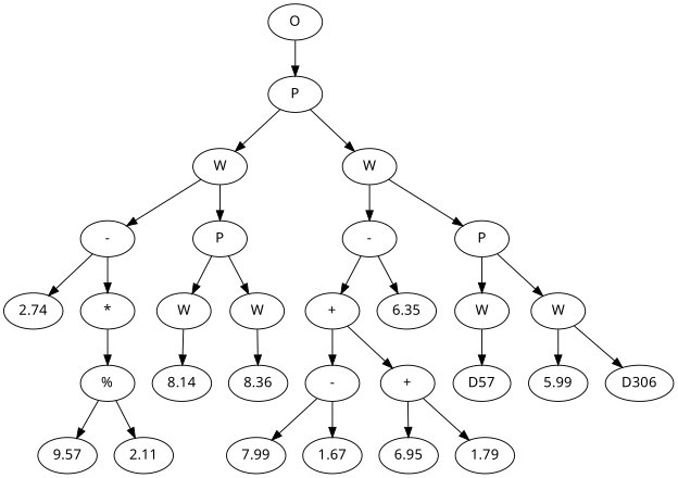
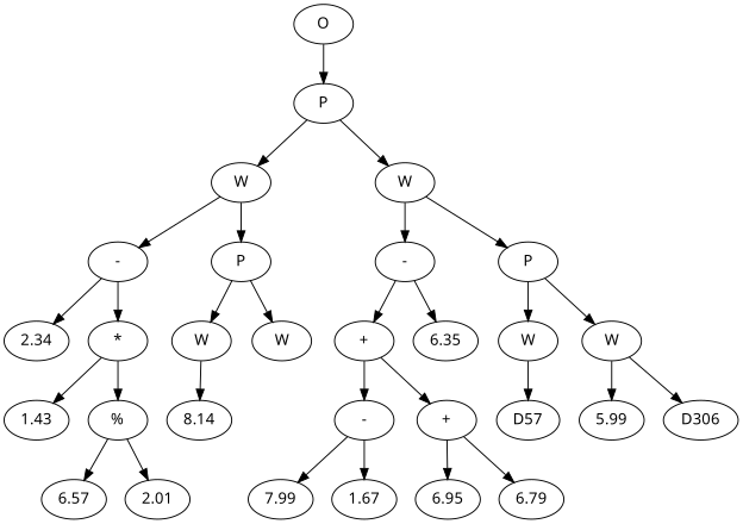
  digraph {
    fontname="Noto Sans"
    node [fontname="Noto Sans"]
    edge [fontname="Noto Sans"]
    n1 [label=O]
    n2 [label=P]
    n3 [label=W]
    n4 [label=W]
    n5 [label="-"]
    n6 [label=P]
    n7 [label="-"]
    n8 [label=P]
-   n9 [label=2.74]
+   n9 [label=2.34]
    n10 [label="*"]
    n11 [label=W]
    n12 [label=W]
+   n13 [label=1.43]
    n14 [label="%"]
-   n15 [label=9.57]
-   n16 [label=2.11]
+   n15 [label=6.57]
+   n16 [label=2.01]
    n17 [label=8.14]
-   n18 [label=8.36]
    n19 [label="+"]
    n20 [label=6.35]
    n21 [label=W]
    n22 [label=W]
    n23 [label="-"]
    n24 [label="+"]
    n25 [label=7.99]
    n26 [label=1.67]
    n27 [label=6.95]
-   n28 [label=1.79]
+   n28 [label=6.79]
    n29 [label=D57]
    n30 [label=5.99]
    n31 [label=D306]
    n1 -> n2
    n2 -> n3
    n2 -> n4
    n3 -> n5
    n3 -> n6
    n4 -> n7
    n4 -> n8
    n5 -> n9
    n5 -> n10
    n6 -> n11
    n6 -> n12
    n7 -> n19
    n7 -> n20
    n8 -> n21
    n8 -> n22
+   n10 -> n13
    n10 -> n14
    n11 -> n17
-   n12 -> n18
    n14 -> n15
    n14 -> n16
    n19 -> n23
    n19 -> n24
    n21 -> n29
    n22 -> n30
    n22 -> n31
    n23 -> n25
    n23 -> n26
    n24 -> n27
    n24 -> n28
  }
